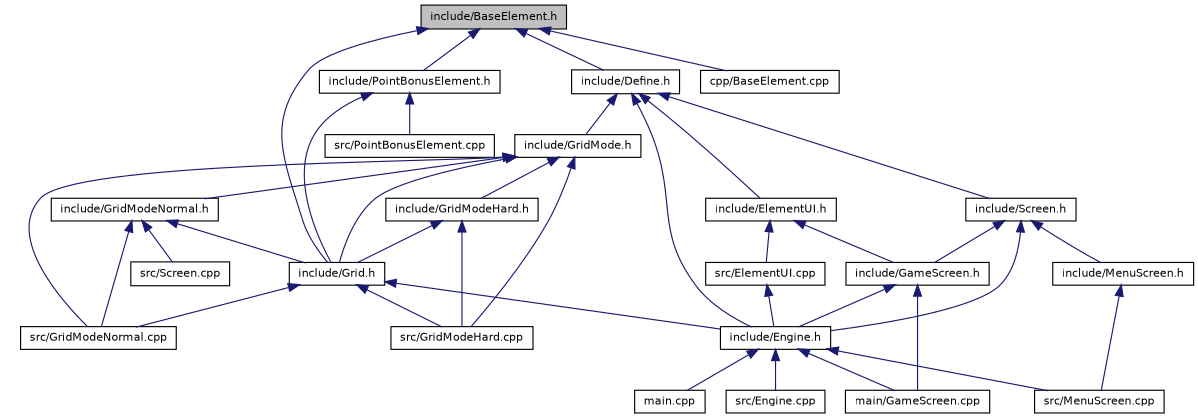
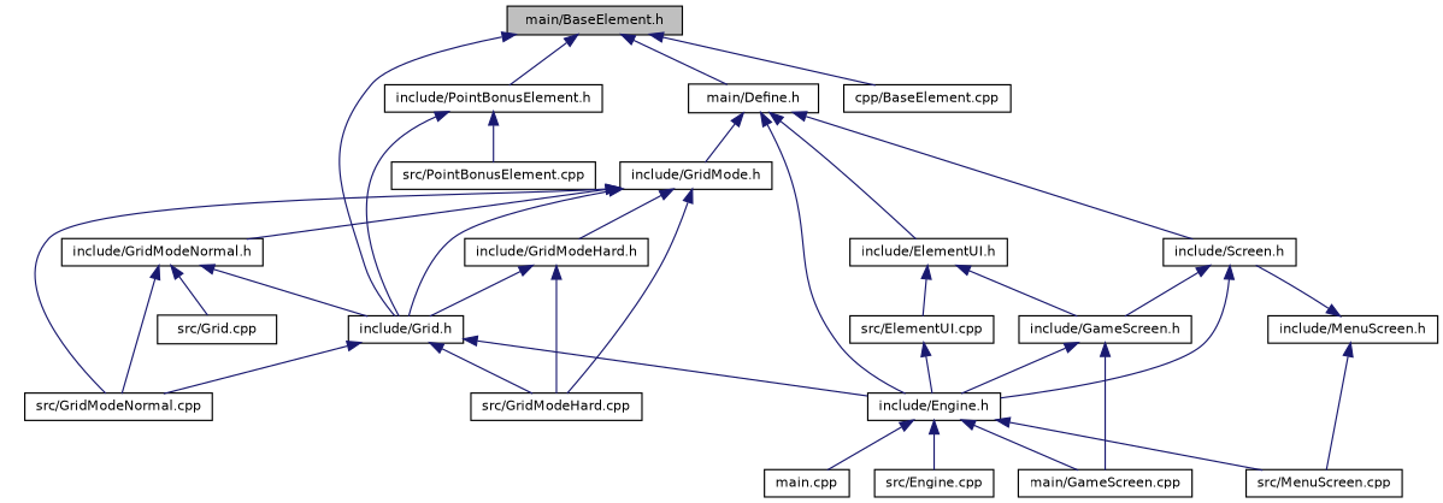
  digraph {
    node [color=black fillcolor=white fontname=Helvetica fontsize=10 shape=record style=filled]
    edge [color=midnightblue dir=back fontname=Helvetica fontsize=10 labelfontname=Helvetica labelfontsize=10 style=solid]
-   n1 [fillcolor=grey75 fontcolor=black height=0.2 label="include/BaseElement.h" width=0.4]
-   n2 [height=0.2 label="include/Define.h" width=0.4]
+   n1 [fillcolor=grey75 fontcolor=black height=0.2 label="main/BaseElement.h" width=0.4]
+   n2 [height=0.2 label="main/Define.h" width=0.4]
    n3 [height=0.2 label="include/Grid.h" width=0.4]
    n4 [height=0.2 label="include/PointBonusElement.h" width=0.4]
    n5 [height=0.2 label="cpp/BaseElement.cpp" width=0.4]
    n6 [height=0.2 label="include/ElementUI.h" width=0.4]
    n7 [height=0.2 label="include/Engine.h" width=0.4]
    n8 [height=0.2 label="include/GridMode.h" width=0.4]
    n9 [height=0.2 label="include/Screen.h" width=0.4]
    n10 [height=0.2 label="src/GridModeHard.cpp" width=0.4]
    n11 [height=0.2 label="src/GridModeNormal.cpp" width=0.4]
    n12 [height=0.2 label="src/PointBonusElement.cpp" width=0.4]
    n13 [height=0.2 label="include/GameScreen.h" width=0.4]
    n14 [height=0.2 label="src/ElementUI.cpp" width=0.4]
    n15 [height=0.2 label="main.cpp" width=0.4]
    n16 [height=0.2 label="main/GameScreen.cpp" width=0.4]
    n17 [height=0.2 label="src/Engine.cpp" width=0.4]
    n18 [height=0.2 label="src/MenuScreen.cpp" width=0.4]
    n19 [height=0.2 label="include/GridModeNormal.h" width=0.4]
    n20 [height=0.2 label="include/GridModeHard.h" width=0.4]
    n21 [height=0.2 label="include/MenuScreen.h" width=0.4]
-   n22 [height=0.2 label="src/Screen.cpp" width=0.4]
+   n22 [height=0.2 label="src/Grid.cpp" width=0.4]
    n1 -> n2
    n1 -> n3
    n1 -> n4
    n1 -> n5
    n2 -> n6
    n2 -> n7
    n2 -> n8
    n2 -> n9
    n3 -> n7
    n3 -> n10
    n3 -> n11
    n4 -> n3
    n4 -> n12
    n6 -> n13
    n6 -> n14
    n7 -> n15
    n7 -> n16
    n7 -> n17
    n7 -> n18
    n8 -> n3
    n8 -> n10
    n8 -> n11
    n8 -> n19
    n8 -> n20
    n9 -> n7
    n9 -> n13
-   n9 -> n21
+   n21 -> n9
    n13 -> n7
    n13 -> n16
    n14 -> n7
    n19 -> n3
    n19 -> n11
    n19 -> n22
    n20 -> n3
    n20 -> n10
    n21 -> n18
  }
